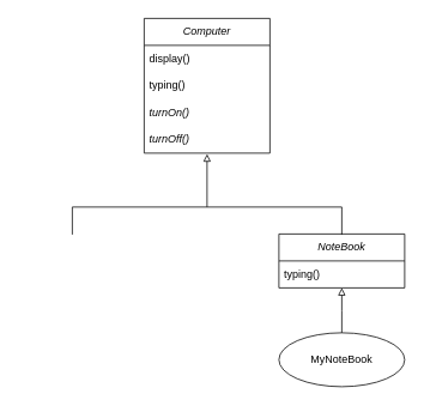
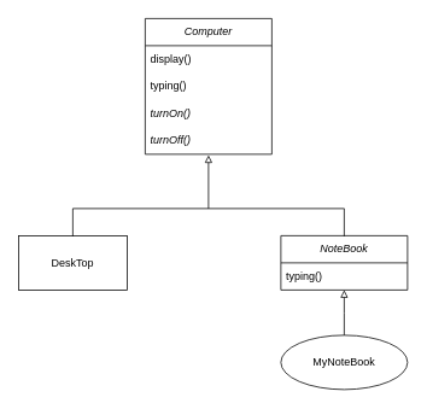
  <mxCell id="0" />
  <mxCell id="1" parent="0" />
  <mxCell id="2" value="&lt;i&gt;Computer&lt;/i&gt;" style="swimlane;fontStyle=0;childLayout=stackLayout;horizontal=1;startSize=30;horizontalStack=0;resizeParent=1;resizeParentMax=0;resizeLast=0;collapsible=1;marginBottom=0;whiteSpace=wrap;html=1;" vertex="1" parent="1"><mxGeometry x="160" y="20" width="140" height="150" as="geometry" /></mxCell>
  <mxCell id="3" value="display()" style="text;strokeColor=none;fillColor=none;align=left;verticalAlign=middle;spacingLeft=4;spacingRight=4;overflow=hidden;points=[[0,0.5],[1,0.5]];portConstraint=eastwest;rotatable=0;whiteSpace=wrap;html=1;" vertex="1" parent="2"><mxGeometry y="30" width="140" height="30" as="geometry" /></mxCell>
  <mxCell id="4" value="typing()" style="text;strokeColor=none;fillColor=none;align=left;verticalAlign=middle;spacingLeft=4;spacingRight=4;overflow=hidden;points=[[0,0.5],[1,0.5]];portConstraint=eastwest;rotatable=0;whiteSpace=wrap;html=1;" vertex="1" parent="2"><mxGeometry y="60" width="140" height="30" as="geometry" /></mxCell>
  <mxCell id="5" value="&lt;i&gt;turnOn()&lt;/i&gt;" style="text;strokeColor=none;fillColor=none;align=left;verticalAlign=middle;spacingLeft=4;spacingRight=4;overflow=hidden;points=[[0,0.5],[1,0.5]];portConstraint=eastwest;rotatable=0;whiteSpace=wrap;html=1;" vertex="1" parent="2"><mxGeometry y="90" width="140" height="30" as="geometry" /></mxCell>
  <mxCell id="6" value="&lt;i&gt;turnOff()&lt;/i&gt;" style="text;strokeColor=none;fillColor=none;align=left;verticalAlign=middle;spacingLeft=4;spacingRight=4;overflow=hidden;points=[[0,0.5],[1,0.5]];portConstraint=eastwest;rotatable=0;whiteSpace=wrap;html=1;" vertex="1" parent="2"><mxGeometry y="120" width="140" height="30" as="geometry" /></mxCell>
+ <mxCell id="7" value="DeskTop" style="rounded=0;whiteSpace=wrap;html=1;" vertex="1" parent="1"><mxGeometry x="20" y="260" width="120" height="60" as="geometry" /></mxCell>
  <mxCell id="8" value="&lt;i&gt;NoteBook&lt;/i&gt;" style="swimlane;fontStyle=0;childLayout=stackLayout;horizontal=1;startSize=30;horizontalStack=0;resizeParent=1;resizeParentMax=0;resizeLast=0;collapsible=1;marginBottom=0;whiteSpace=wrap;html=1;" vertex="1" parent="1"><mxGeometry x="310" y="260" width="140" height="60" as="geometry" /></mxCell>
  <mxCell id="9" value="typing()" style="text;strokeColor=none;fillColor=none;align=left;verticalAlign=middle;spacingLeft=4;spacingRight=4;overflow=hidden;points=[[0,0.5],[1,0.5]];portConstraint=eastwest;rotatable=0;whiteSpace=wrap;html=1;" vertex="1" parent="8"><mxGeometry y="30" width="140" height="30" as="geometry" /></mxCell>
  <mxCell id="10" value="MyNoteBook" style="ellipse;whiteSpace=wrap;html=1;" vertex="1" parent="1"><mxGeometry x="310" y="370" width="140" height="60" as="geometry" /></mxCell>
  <mxCell id="11" value="" style="shape=partialRectangle;whiteSpace=wrap;html=1;bottom=1;right=1;left=1;top=0;fillColor=none;routingCenterX=-0.5;rotation=-180;" vertex="1" parent="1"><mxGeometry x="80" y="230" width="300" height="30" as="geometry" /></mxCell>
  <mxCell id="12" style="edgeStyle=orthogonalEdgeStyle;rounded=0;orthogonalLoop=1;jettySize=auto;html=1;exitX=0.5;exitY=1;exitDx=0;exitDy=0;entryX=0.5;entryY=1.033;entryDx=0;entryDy=0;entryPerimeter=0;endArrow=block;endFill=0;" edge="1" parent="1" source="11" target="6"><mxGeometry relative="1" as="geometry" /></mxCell>
  <mxCell id="13" style="edgeStyle=orthogonalEdgeStyle;rounded=0;orthogonalLoop=1;jettySize=auto;html=1;exitX=0.5;exitY=0;exitDx=0;exitDy=0;endArrow=block;endFill=0;" edge="1" parent="1" source="10"><mxGeometry relative="1" as="geometry"><mxPoint x="240" y="240" as="sourcePoint" /><mxPoint x="380" y="320" as="targetPoint" /></mxGeometry></mxCell>
